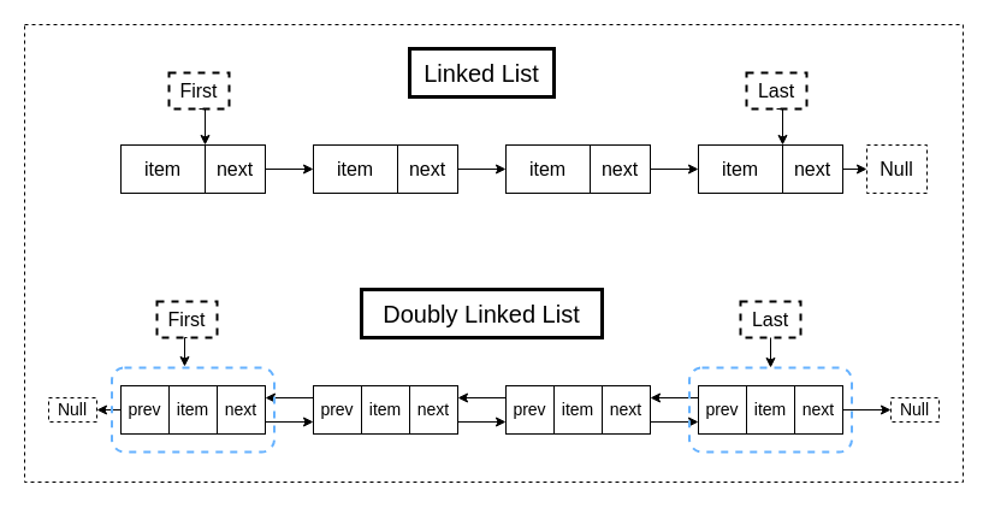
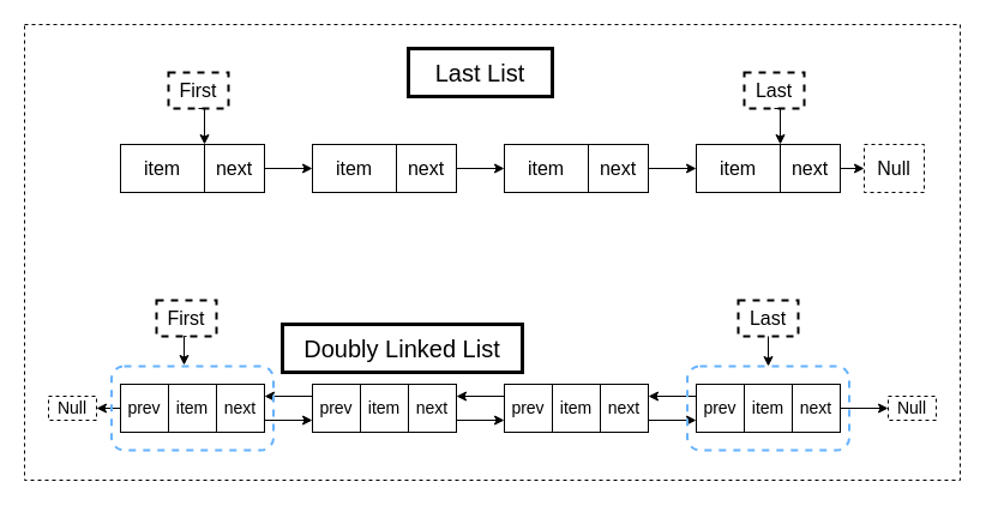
  <mxCell id="0" />
  <mxCell id="1" parent="0" />
- <mxCell id="2" value="&lt;font style=&quot;font-size: 20px&quot;&gt;Linked List&lt;/font&gt;" style="text;html=1;fillColor=none;align=center;verticalAlign=middle;whiteSpace=wrap;strokeColor=#000000;strokeWidth=3;" vertex="1" parent="1"><mxGeometry x="340" y="40" width="120" height="40" as="geometry" /></mxCell>
- <mxCell id="3" value="&lt;font style=&quot;font-size: 20px&quot;&gt;Doubly Linked List&lt;/font&gt;" style="text;html=1;fillColor=none;align=center;verticalAlign=middle;whiteSpace=wrap;strokeColor=#000000;strokeWidth=3;" vertex="1" parent="1"><mxGeometry x="300" y="240" width="200" height="40" as="geometry" /></mxCell>
+ <mxCell id="2" value="&lt;font style=&quot;font-size: 20px&quot;&gt;Last List&lt;/font&gt;" style="text;html=1;fillColor=none;align=center;verticalAlign=middle;whiteSpace=wrap;strokeColor=#000000;strokeWidth=3;" vertex="1" parent="1"><mxGeometry x="340" y="40" width="120" height="40" as="geometry" /></mxCell>
+ <mxCell id="3" value="&lt;font style=&quot;font-size: 20px&quot;&gt;Doubly Linked List&lt;/font&gt;" style="text;html=1;fillColor=none;align=center;verticalAlign=middle;whiteSpace=wrap;strokeColor=#000000;strokeWidth=3;" vertex="1" parent="1"><mxGeometry x="235" y="270" width="200" height="40" as="geometry" /></mxCell>
  <mxCell id="4" value="&lt;font style=&quot;font-size: 16px&quot;&gt;item&lt;/font&gt;" style="whiteSpace=wrap;html=1;strokeColor=#000000;strokeWidth=1;" vertex="1" parent="1"><mxGeometry x="100" y="120" width="70" height="40" as="geometry" /></mxCell>
  <mxCell id="5" style="edgeStyle=orthogonalEdgeStyle;orthogonalLoop=1;jettySize=auto;html=1;exitX=1;exitY=0.5;exitDx=0;exitDy=0;entryX=0;entryY=0.5;entryDx=0;entryDy=0;" edge="1" parent="1" source="6" target="7"><mxGeometry relative="1" as="geometry" /></mxCell>
  <mxCell id="6" value="&lt;font style=&quot;font-size: 16px&quot;&gt;next&lt;/font&gt;" style="whiteSpace=wrap;html=1;strokeColor=#000000;strokeWidth=1;" vertex="1" parent="1"><mxGeometry x="170" y="120" width="50" height="40" as="geometry" /></mxCell>
  <mxCell id="7" value="&lt;span style=&quot;font-size: 16px&quot;&gt;item&lt;/span&gt;" style="whiteSpace=wrap;html=1;strokeColor=#000000;strokeWidth=1;" vertex="1" parent="1"><mxGeometry x="260" y="120" width="70" height="40" as="geometry" /></mxCell>
  <mxCell id="8" style="edgeStyle=orthogonalEdgeStyle;orthogonalLoop=1;jettySize=auto;html=1;exitX=1;exitY=0.5;exitDx=0;exitDy=0;entryX=0;entryY=0.5;entryDx=0;entryDy=0;" edge="1" parent="1" source="9" target="10"><mxGeometry relative="1" as="geometry" /></mxCell>
  <mxCell id="9" value="&lt;font style=&quot;font-size: 16px&quot;&gt;next&lt;/font&gt;" style="whiteSpace=wrap;html=1;strokeColor=#000000;strokeWidth=1;" vertex="1" parent="1"><mxGeometry x="330" y="120" width="50" height="40" as="geometry" /></mxCell>
  <mxCell id="10" value="&lt;span style=&quot;font-size: 16px&quot;&gt;item&lt;/span&gt;" style="whiteSpace=wrap;html=1;strokeColor=#000000;strokeWidth=1;" vertex="1" parent="1"><mxGeometry x="420" y="120" width="70" height="40" as="geometry" /></mxCell>
  <mxCell id="11" style="edgeStyle=orthogonalEdgeStyle;orthogonalLoop=1;jettySize=auto;html=1;exitX=1;exitY=0.5;exitDx=0;exitDy=0;entryX=0;entryY=0.5;entryDx=0;entryDy=0;" edge="1" parent="1" source="12" target="13"><mxGeometry relative="1" as="geometry" /></mxCell>
  <mxCell id="12" value="&lt;font style=&quot;font-size: 16px&quot;&gt;next&lt;/font&gt;" style="whiteSpace=wrap;html=1;strokeColor=#000000;strokeWidth=1;" vertex="1" parent="1"><mxGeometry x="490" y="120" width="50" height="40" as="geometry" /></mxCell>
  <mxCell id="13" value="&lt;span style=&quot;font-size: 16px&quot;&gt;item&lt;/span&gt;" style="whiteSpace=wrap;html=1;strokeColor=#000000;strokeWidth=1;" vertex="1" parent="1"><mxGeometry x="580" y="120" width="70" height="40" as="geometry" /></mxCell>
  <mxCell id="14" style="edgeStyle=orthogonalEdgeStyle;orthogonalLoop=1;jettySize=auto;html=1;exitX=1;exitY=0.5;exitDx=0;exitDy=0;" edge="1" parent="1" source="15" target="16"><mxGeometry relative="1" as="geometry"><mxPoint x="740" y="140" as="targetPoint" /></mxGeometry></mxCell>
  <mxCell id="15" value="&lt;font style=&quot;font-size: 16px&quot;&gt;next&lt;/font&gt;" style="whiteSpace=wrap;html=1;strokeColor=#000000;strokeWidth=1;" vertex="1" parent="1"><mxGeometry x="650" y="120" width="50" height="40" as="geometry" /></mxCell>
  <mxCell id="16" value="&lt;font style=&quot;font-size: 16px&quot;&gt;Null&lt;/font&gt;" style="text;html=1;fillColor=none;align=center;verticalAlign=middle;whiteSpace=wrap;strokeColor=#000000;dashed=1;" vertex="1" parent="1"><mxGeometry x="720" y="120" width="50" height="40" as="geometry" /></mxCell>
  <mxCell id="17" style="edgeStyle=orthogonalEdgeStyle;rounded=0;orthogonalLoop=1;jettySize=auto;html=1;exitX=0.5;exitY=1;exitDx=0;exitDy=0;entryX=1;entryY=0;entryDx=0;entryDy=0;" edge="1" parent="1" source="18" target="4"><mxGeometry relative="1" as="geometry" /></mxCell>
  <mxCell id="18" value="&lt;font style=&quot;font-size: 16px&quot;&gt;First&lt;/font&gt;" style="text;html=1;fillColor=none;align=center;verticalAlign=middle;whiteSpace=wrap;strokeColor=#000000;dashed=1;strokeWidth=2;" vertex="1" parent="1"><mxGeometry x="140" y="60" width="50" height="30" as="geometry" /></mxCell>
  <mxCell id="19" style="edgeStyle=orthogonalEdgeStyle;orthogonalLoop=1;jettySize=auto;html=1;exitX=0;exitY=0.5;exitDx=0;exitDy=0;entryX=1;entryY=0.5;entryDx=0;entryDy=0;" edge="1" parent="1" source="20" target="39"><mxGeometry relative="1" as="geometry" /></mxCell>
  <mxCell id="20" value="&lt;font style=&quot;font-size: 14px&quot;&gt;prev&lt;/font&gt;" style="whiteSpace=wrap;html=1;strokeColor=#000000;strokeWidth=1;" vertex="1" parent="1"><mxGeometry x="100" y="320" width="40" height="40" as="geometry" /></mxCell>
  <mxCell id="21" value="&lt;font style=&quot;font-size: 14px&quot;&gt;item&lt;/font&gt;" style="whiteSpace=wrap;html=1;strokeColor=#000000;strokeWidth=1;" vertex="1" parent="1"><mxGeometry x="140" y="320" width="40" height="40" as="geometry" /></mxCell>
  <mxCell id="22" style="edgeStyle=orthogonalEdgeStyle;orthogonalLoop=1;jettySize=auto;html=1;exitX=1;exitY=0.75;exitDx=0;exitDy=0;entryX=0;entryY=0.75;entryDx=0;entryDy=0;" edge="1" parent="1" source="23" target="25"><mxGeometry relative="1" as="geometry" /></mxCell>
  <mxCell id="23" value="&lt;font style=&quot;font-size: 14px&quot;&gt;next&lt;/font&gt;" style="whiteSpace=wrap;html=1;strokeColor=#000000;strokeWidth=1;" vertex="1" parent="1"><mxGeometry x="180" y="320" width="40" height="40" as="geometry" /></mxCell>
  <mxCell id="24" style="edgeStyle=orthogonalEdgeStyle;orthogonalLoop=1;jettySize=auto;html=1;exitX=0;exitY=0.25;exitDx=0;exitDy=0;entryX=1;entryY=0.25;entryDx=0;entryDy=0;" edge="1" parent="1" source="25" target="23"><mxGeometry relative="1" as="geometry" /></mxCell>
  <mxCell id="25" value="&lt;font style=&quot;font-size: 14px&quot;&gt;prev&lt;/font&gt;" style="whiteSpace=wrap;html=1;strokeColor=#000000;strokeWidth=1;" vertex="1" parent="1"><mxGeometry x="260" y="320" width="40" height="40" as="geometry" /></mxCell>
  <mxCell id="26" value="&lt;span style=&quot;font-size: 14px&quot;&gt;item&lt;/span&gt;" style="whiteSpace=wrap;html=1;strokeColor=#000000;strokeWidth=1;" vertex="1" parent="1"><mxGeometry x="300" y="320" width="40" height="40" as="geometry" /></mxCell>
  <mxCell id="27" style="edgeStyle=orthogonalEdgeStyle;orthogonalLoop=1;jettySize=auto;html=1;exitX=1;exitY=0.75;exitDx=0;exitDy=0;entryX=0;entryY=0.75;entryDx=0;entryDy=0;" edge="1" parent="1" source="28" target="30"><mxGeometry relative="1" as="geometry" /></mxCell>
  <mxCell id="28" value="&lt;font style=&quot;font-size: 14px&quot;&gt;next&lt;/font&gt;" style="whiteSpace=wrap;html=1;strokeColor=#000000;strokeWidth=1;" vertex="1" parent="1"><mxGeometry x="340" y="320" width="40" height="40" as="geometry" /></mxCell>
  <mxCell id="29" style="edgeStyle=orthogonalEdgeStyle;orthogonalLoop=1;jettySize=auto;html=1;exitX=0;exitY=0.25;exitDx=0;exitDy=0;entryX=1;entryY=0.25;entryDx=0;entryDy=0;" edge="1" parent="1" source="30" target="28"><mxGeometry relative="1" as="geometry" /></mxCell>
  <mxCell id="30" value="&lt;font style=&quot;font-size: 14px&quot;&gt;prev&lt;/font&gt;" style="whiteSpace=wrap;html=1;strokeColor=#000000;strokeWidth=1;" vertex="1" parent="1"><mxGeometry x="420" y="320" width="40" height="40" as="geometry" /></mxCell>
  <mxCell id="31" value="&lt;span style=&quot;font-size: 14px&quot;&gt;item&lt;/span&gt;" style="whiteSpace=wrap;html=1;strokeColor=#000000;strokeWidth=1;" vertex="1" parent="1"><mxGeometry x="460" y="320" width="40" height="40" as="geometry" /></mxCell>
  <mxCell id="32" style="edgeStyle=orthogonalEdgeStyle;orthogonalLoop=1;jettySize=auto;html=1;exitX=1;exitY=0.75;exitDx=0;exitDy=0;entryX=0;entryY=0.75;entryDx=0;entryDy=0;" edge="1" parent="1" source="33" target="35"><mxGeometry relative="1" as="geometry" /></mxCell>
  <mxCell id="33" value="&lt;font style=&quot;font-size: 14px&quot;&gt;next&lt;/font&gt;" style="whiteSpace=wrap;html=1;strokeColor=#000000;strokeWidth=1;" vertex="1" parent="1"><mxGeometry x="500" y="320" width="40" height="40" as="geometry" /></mxCell>
  <mxCell id="34" style="edgeStyle=orthogonalEdgeStyle;orthogonalLoop=1;jettySize=auto;html=1;exitX=0;exitY=0.25;exitDx=0;exitDy=0;entryX=1;entryY=0.25;entryDx=0;entryDy=0;" edge="1" parent="1" source="35" target="33"><mxGeometry relative="1" as="geometry" /></mxCell>
  <mxCell id="35" value="&lt;font style=&quot;font-size: 14px&quot;&gt;prev&lt;/font&gt;" style="whiteSpace=wrap;html=1;strokeColor=#000000;strokeWidth=1;" vertex="1" parent="1"><mxGeometry x="580" y="320" width="40" height="40" as="geometry" /></mxCell>
  <mxCell id="36" value="&lt;span style=&quot;font-size: 14px&quot;&gt;item&lt;/span&gt;" style="whiteSpace=wrap;html=1;strokeColor=#000000;strokeWidth=1;" vertex="1" parent="1"><mxGeometry x="620" y="320" width="40" height="40" as="geometry" /></mxCell>
  <mxCell id="37" style="edgeStyle=orthogonalEdgeStyle;orthogonalLoop=1;jettySize=auto;html=1;exitX=1;exitY=0.5;exitDx=0;exitDy=0;entryX=0;entryY=0.5;entryDx=0;entryDy=0;" edge="1" parent="1" source="38" target="40"><mxGeometry relative="1" as="geometry" /></mxCell>
  <mxCell id="38" value="&lt;font style=&quot;font-size: 14px&quot;&gt;next&lt;/font&gt;" style="whiteSpace=wrap;html=1;strokeColor=#000000;strokeWidth=1;" vertex="1" parent="1"><mxGeometry x="660" y="320" width="40" height="40" as="geometry" /></mxCell>
  <mxCell id="39" value="&lt;font style=&quot;font-size: 14px&quot;&gt;Null&lt;/font&gt;" style="text;html=1;fillColor=none;align=center;verticalAlign=middle;whiteSpace=wrap;strokeColor=#000000;dashed=1;" vertex="1" parent="1"><mxGeometry x="40" y="330" width="40" height="20" as="geometry" /></mxCell>
  <mxCell id="40" value="&lt;font style=&quot;font-size: 14px&quot;&gt;Null&lt;/font&gt;" style="text;html=1;fillColor=none;align=center;verticalAlign=middle;whiteSpace=wrap;strokeColor=#000000;dashed=1;" vertex="1" parent="1"><mxGeometry x="740" y="330" width="40" height="20" as="geometry" /></mxCell>
  <mxCell id="41" style="edgeStyle=orthogonalEdgeStyle;rounded=0;orthogonalLoop=1;jettySize=auto;html=1;exitX=0.5;exitY=1;exitDx=0;exitDy=0;entryX=0.448;entryY=-0.014;entryDx=0;entryDy=0;entryPerimeter=0;" edge="1" parent="1" source="42" target="48"><mxGeometry relative="1" as="geometry" /></mxCell>
  <mxCell id="42" value="&lt;span style=&quot;font-size: 16px&quot;&gt;First&lt;/span&gt;" style="text;html=1;fillColor=none;align=center;verticalAlign=middle;whiteSpace=wrap;strokeColor=#000000;dashed=1;strokeWidth=2;" vertex="1" parent="1"><mxGeometry x="130" y="250" width="50" height="30" as="geometry" /></mxCell>
  <mxCell id="43" value="" style="rounded=0;whiteSpace=wrap;html=1;shadow=0;dashed=1;strokeColor=#000000;strokeWidth=1;fillColor=none;" vertex="1" parent="1"><mxGeometry y="20" width="780" height="380" as="geometry" x="20" /></mxCell>
  <mxCell id="44" style="edgeStyle=orthogonalEdgeStyle;rounded=0;orthogonalLoop=1;jettySize=auto;html=1;exitX=0.5;exitY=1;exitDx=0;exitDy=0;entryX=1;entryY=0;entryDx=0;entryDy=0;" edge="1" parent="1" source="45" target="13"><mxGeometry relative="1" as="geometry" /></mxCell>
  <mxCell id="45" value="&lt;font style=&quot;font-size: 16px&quot;&gt;Last&lt;/font&gt;" style="text;html=1;fillColor=none;align=center;verticalAlign=middle;whiteSpace=wrap;strokeColor=#000000;dashed=1;strokeWidth=2;" vertex="1" parent="1"><mxGeometry x="620" y="60" width="50" height="30" as="geometry" /></mxCell>
  <mxCell id="46" style="edgeStyle=orthogonalEdgeStyle;rounded=0;orthogonalLoop=1;jettySize=auto;html=1;exitX=0.5;exitY=1;exitDx=0;exitDy=0;entryX=0.5;entryY=0;entryDx=0;entryDy=0;" edge="1" parent="1" source="47" target="49"><mxGeometry relative="1" as="geometry" /></mxCell>
  <mxCell id="47" value="&lt;span style=&quot;font-size: 16px&quot;&gt;Last&lt;/span&gt;" style="text;html=1;fillColor=none;align=center;verticalAlign=middle;whiteSpace=wrap;strokeColor=#000000;dashed=1;strokeWidth=2;" vertex="1" parent="1"><mxGeometry x="615" y="250" width="50" height="30" as="geometry" /></mxCell>
  <mxCell id="48" value="" style="rounded=1;whiteSpace=wrap;html=1;shadow=0;dashed=1;strokeWidth=2;fillColor=none;strokeColor=#66B2FF;" vertex="1" parent="1"><mxGeometry x="92.5" y="305" width="135" height="70" as="geometry" /></mxCell>
  <mxCell id="49" value="" style="rounded=1;whiteSpace=wrap;html=1;shadow=0;dashed=1;strokeWidth=2;fillColor=none;strokeColor=#66B2FF;" vertex="1" parent="1"><mxGeometry x="572.5" y="305" width="135" height="70" as="geometry" /></mxCell>
